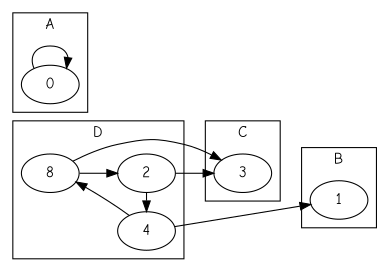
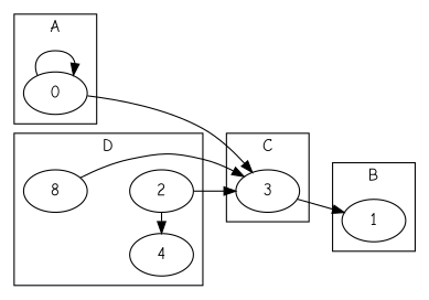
  digraph {
    fontname="Comic Neue"
    rankdir=LR
    node [fontname="Comic Neue"]
    edge [fontname="Comic Neue"]
    0
    1
    3
    2
    4
    n6 [label=8]
    subgraph cluster_1 {
      label=A
      0
    }
    subgraph cluster_2 {
      label=B
      1
    }
    subgraph cluster_3 {
      label=C
      3
    }
    subgraph cluster_4 {
      label=D
      2
      4
      n6
    }
    0 -> 0
+   0 -> 3 [constraint=false]
    2 -> 3
    2 -> 4 [constraint=false]
-   4 -> 1
-   4 -> n6 [constraint=false]
+   3 -> 1
    n6 -> 3
-   n6 -> 2
    n6 -> 4 [style=invis]
  }
